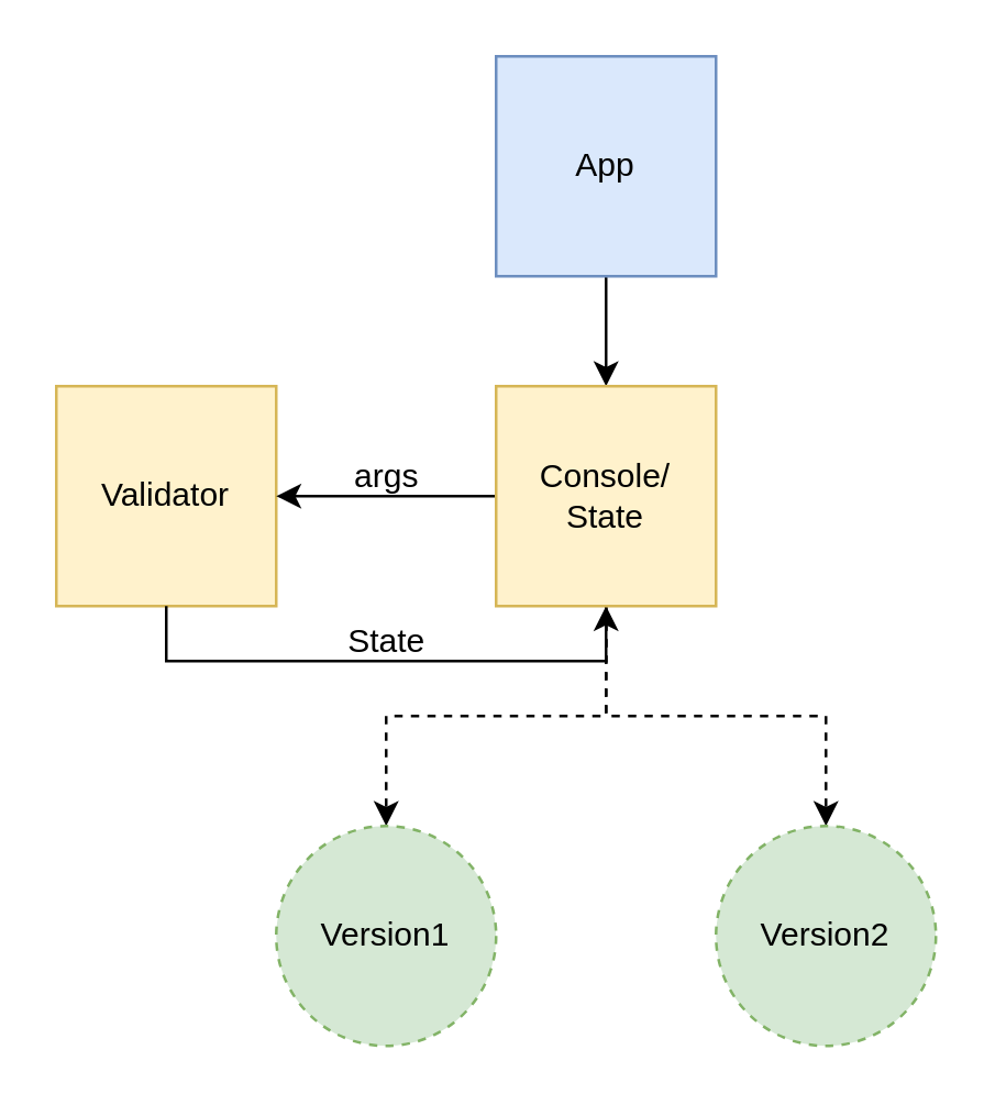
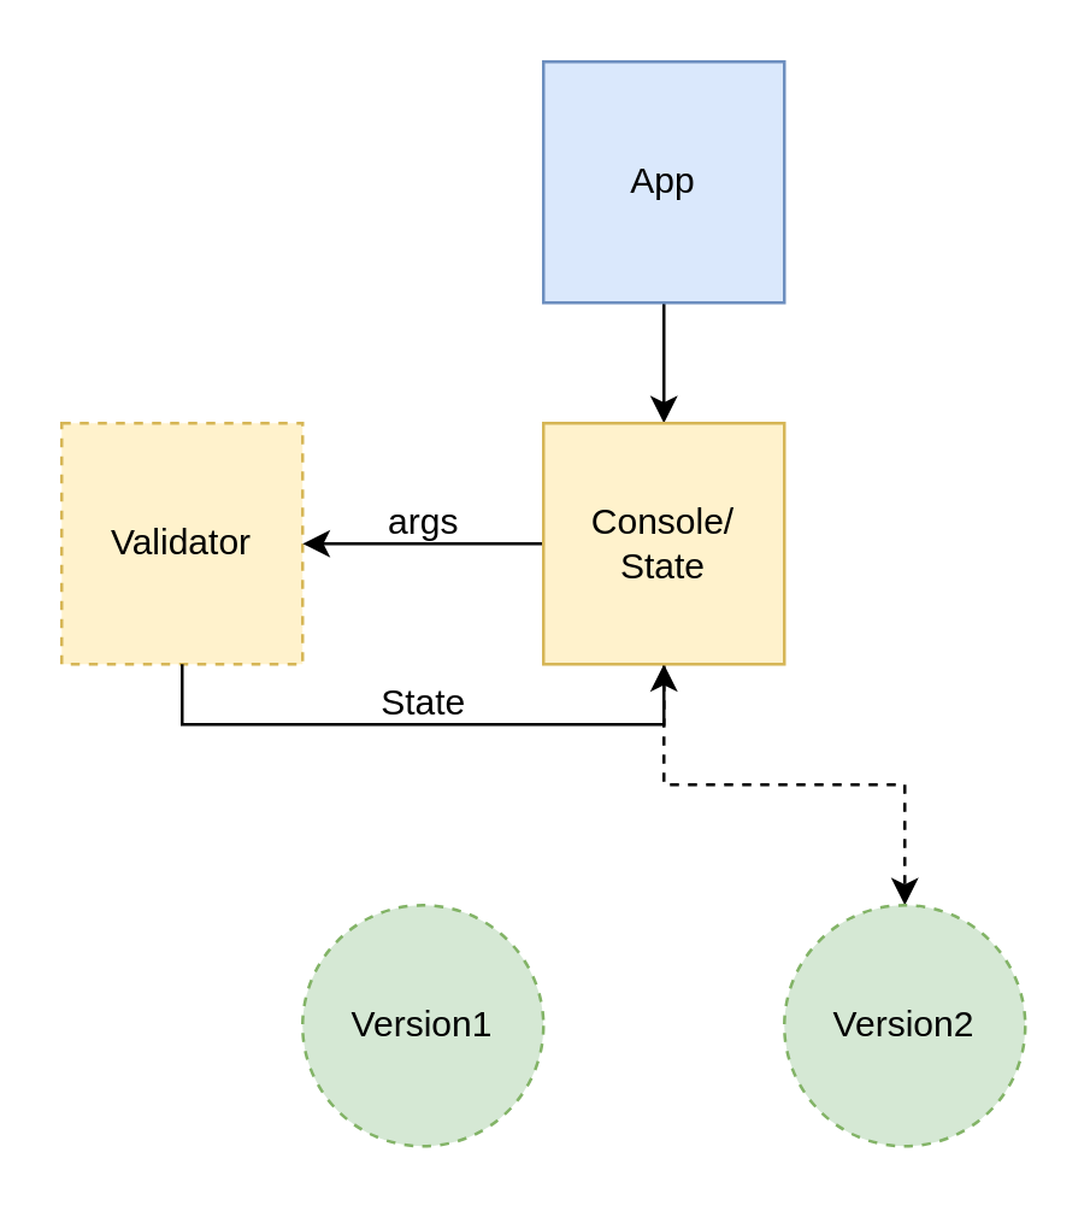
  <mxCell id="0" />
  <mxCell id="1" parent="0" />
  <mxCell id="2" value="" style="edgeStyle=orthogonalEdgeStyle;rounded=0;orthogonalLoop=1;jettySize=auto;html=1;" edge="1" parent="1" source="3" target="11"><mxGeometry relative="1" as="geometry" /></mxCell>
  <mxCell id="3" value="App" style="whiteSpace=wrap;html=1;aspect=fixed;fillColor=#dae8fc;strokeColor=#6c8ebf;" parent="1" vertex="1"><mxGeometry x="180" y="20" width="80" height="80" as="geometry" /></mxCell>
- <mxCell id="4" value="Validator" style="whiteSpace=wrap;html=1;aspect=fixed;fillColor=#fff2cc;strokeColor=#d6b656;" parent="1" vertex="1"><mxGeometry x="20" y="140" width="80" height="80" as="geometry" /></mxCell>
- <mxCell id="5" value="" style="edgeStyle=orthogonalEdgeStyle;rounded=0;orthogonalLoop=1;jettySize=auto;html=1;dashed=1;" parent="1" source="11" target="8" edge="1"><mxGeometry relative="1" as="geometry" /></mxCell>
+ <mxCell id="4" value="Validator" style="whiteSpace=wrap;html=1;aspect=fixed;fillColor=#fff2cc;strokeColor=#d6b656;dashed=1;" parent="1" vertex="1"><mxGeometry x="20" y="140" width="80" height="80" as="geometry" /></mxCell>
  <mxCell id="6" value="" style="edgeStyle=orthogonalEdgeStyle;rounded=0;orthogonalLoop=1;jettySize=auto;html=1;dashed=1;exitX=0.5;exitY=1;exitDx=0;exitDy=0;" parent="1" source="11" target="9" edge="1"><mxGeometry relative="1" as="geometry"><mxPoint x="340" y="220" as="sourcePoint" /></mxGeometry></mxCell>
  <mxCell id="7" style="edgeStyle=orthogonalEdgeStyle;rounded=0;orthogonalLoop=1;jettySize=auto;html=1;exitX=0.5;exitY=1;exitDx=0;exitDy=0;entryX=0.5;entryY=1;entryDx=0;entryDy=0;" parent="1" source="4" target="11" edge="1"><mxGeometry relative="1" as="geometry" /></mxCell>
  <mxCell id="8" value="Version1" style="ellipse;whiteSpace=wrap;html=1;fillColor=#d5e8d4;strokeColor=#82b366;dashed=1;" parent="1" vertex="1"><mxGeometry x="100" y="300" width="80" height="80" as="geometry" /></mxCell>
  <mxCell id="9" value="Version2" style="ellipse;whiteSpace=wrap;html=1;fillColor=#d5e8d4;strokeColor=#82b366;dashed=1;" parent="1" vertex="1"><mxGeometry x="260" y="300" width="80" height="80" as="geometry" /></mxCell>
  <mxCell id="10" style="edgeStyle=orthogonalEdgeStyle;rounded=0;orthogonalLoop=1;jettySize=auto;html=1;entryX=1;entryY=0.5;entryDx=0;entryDy=0;" edge="1" parent="1" source="11" target="4"><mxGeometry relative="1" as="geometry" /></mxCell>
  <mxCell id="11" value="Console/&lt;br&gt;State" style="whiteSpace=wrap;html=1;aspect=fixed;fillColor=#fff2cc;strokeColor=#d6b656;" vertex="1" parent="1"><mxGeometry x="180" y="140" width="80" height="80" as="geometry" /></mxCell>
  <mxCell id="12" value="args" style="text;html=1;align=center;verticalAlign=middle;resizable=0;points=[];autosize=1;strokeColor=none;fillColor=none;" vertex="1" parent="1"><mxGeometry x="115" y="158" width="50" height="30" as="geometry" /></mxCell>
  <mxCell id="13" value="State" style="text;html=1;align=center;verticalAlign=middle;resizable=0;points=[];autosize=1;strokeColor=none;fillColor=none;" vertex="1" parent="1"><mxGeometry x="115" y="218" width="50" height="30" as="geometry" /></mxCell>
